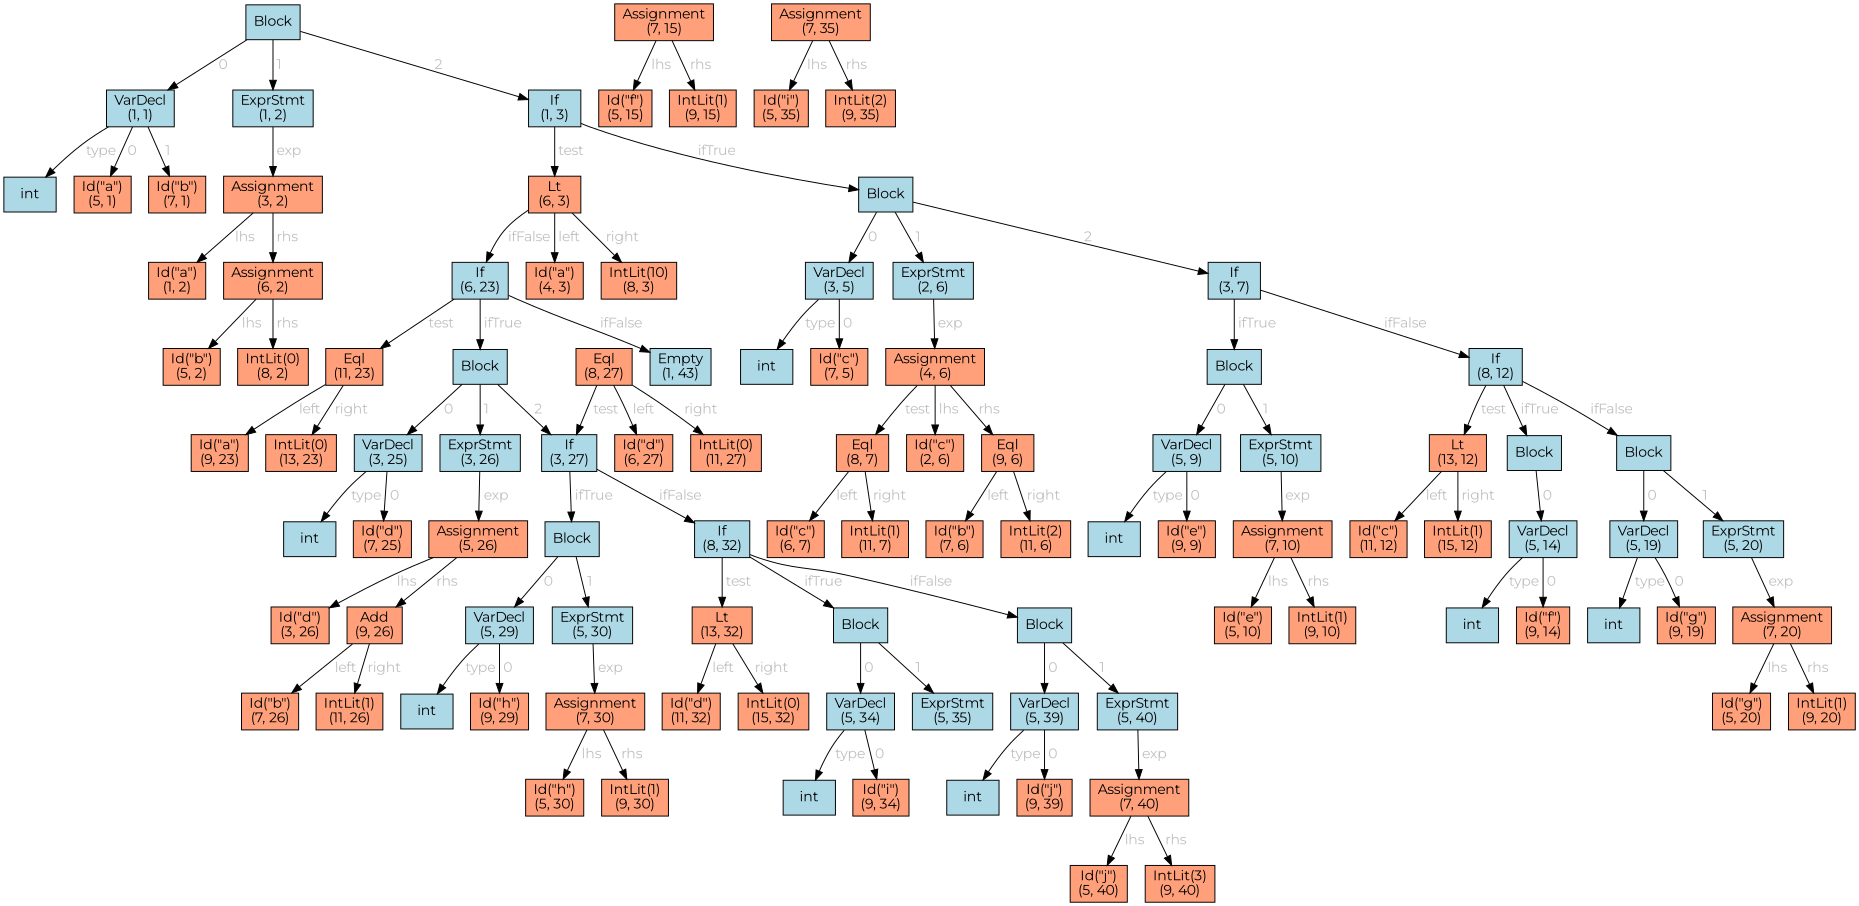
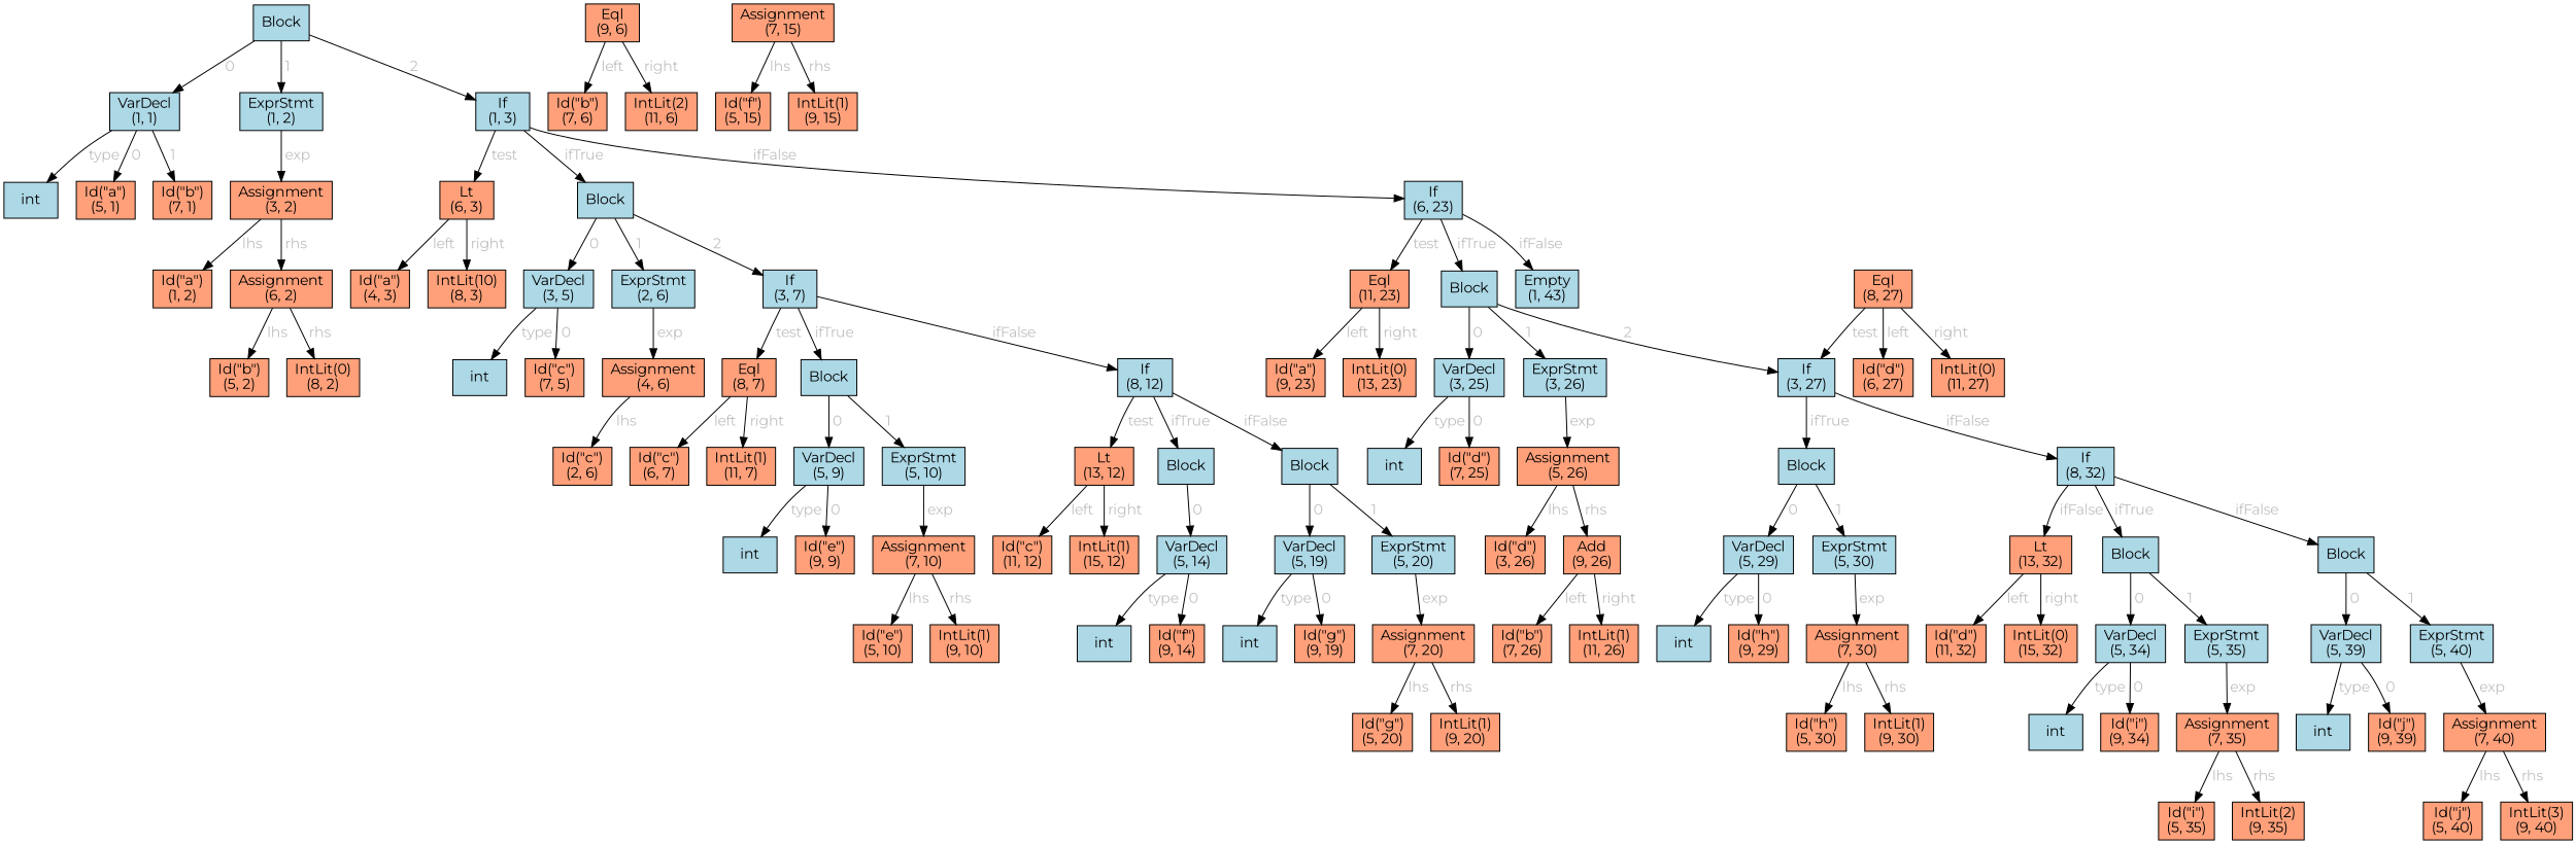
  digraph {
    fontname=Montserrat
    node [fillcolor=lightsalmon fontname=Montserrat shape=box style=filled]
    edge [fontcolor=gray fontname=Montserrat]
    n1 [fillcolor=lightblue label=Block]
    n2 [fillcolor=lightblue label="VarDecl\n(1, 1)"]
    n3 [fillcolor=lightblue label="ExprStmt\n(1, 2)"]
    n4 [fillcolor=lightblue label="If\n(1, 3)"]
    n5 [fillcolor=lightblue label=int]
    n6 [label="Id(\"a\")\n(5, 1)"]
    n7 [label="Id(\"b\")\n(7, 1)"]
    n8 [label="Assignment\n(3, 2)"]
    n9 [label="Lt\n(6, 3)"]
    n10 [fillcolor=lightblue label=Block]
    n11 [fillcolor=lightblue label="If\n(6, 23)"]
    n12 [label="Id(\"a\")\n(1, 2)"]
    n13 [label="Assignment\n(6, 2)"]
    n14 [label="Id(\"b\")\n(5, 2)"]
    n15 [label="IntLit(0)\n(8, 2)"]
    n16 [label="Id(\"a\")\n(4, 3)"]
    n17 [label="IntLit(10)\n(8, 3)"]
    n18 [fillcolor=lightblue label="VarDecl\n(3, 5)"]
    n19 [fillcolor=lightblue label="ExprStmt\n(2, 6)"]
    n20 [fillcolor=lightblue label="If\n(3, 7)"]
    n21 [label="Eql\n(11, 23)"]
    n22 [fillcolor=lightblue label=Block]
    n23 [fillcolor=lightblue label="Empty\n(1, 43)"]
    n24 [fillcolor=lightblue label=int]
    n25 [label="Id(\"c\")\n(7, 5)"]
    n26 [label="Assignment\n(4, 6)"]
    n27 [label="Eql\n(8, 7)"]
    n28 [fillcolor=lightblue label=Block]
    n29 [fillcolor=lightblue label="If\n(8, 12)"]
    n30 [label="Id(\"c\")\n(2, 6)"]
    n31 [label="Eql\n(9, 6)"]
    n32 [label="Id(\"b\")\n(7, 6)"]
    n33 [label="IntLit(2)\n(11, 6)"]
    n34 [label="Id(\"c\")\n(6, 7)"]
    n35 [label="IntLit(1)\n(11, 7)"]
    n36 [fillcolor=lightblue label="VarDecl\n(5, 9)"]
    n37 [fillcolor=lightblue label="ExprStmt\n(5, 10)"]
    n38 [label="Lt\n(13, 12)"]
    n39 [fillcolor=lightblue label=Block]
    n40 [fillcolor=lightblue label=Block]
    n41 [fillcolor=lightblue label=int]
    n42 [label="Id(\"e\")\n(9, 9)"]
    n43 [label="Assignment\n(7, 10)"]
    n44 [label="Id(\"e\")\n(5, 10)"]
    n45 [label="IntLit(1)\n(9, 10)"]
    n46 [label="Id(\"c\")\n(11, 12)"]
    n47 [label="IntLit(1)\n(15, 12)"]
    n48 [fillcolor=lightblue label="VarDecl\n(5, 14)"]
    n49 [fillcolor=lightblue label="VarDecl\n(5, 19)"]
    n50 [fillcolor=lightblue label="ExprStmt\n(5, 20)"]
    n51 [fillcolor=lightblue label=int]
    n52 [label="Id(\"f\")\n(9, 14)"]
    n53 [label="Assignment\n(7, 15)"]
    n54 [label="Id(\"f\")\n(5, 15)"]
    n55 [label="IntLit(1)\n(9, 15)"]
    n56 [fillcolor=lightblue label=int]
    n57 [label="Id(\"g\")\n(9, 19)"]
    n58 [label="Assignment\n(7, 20)"]
    n59 [label="Id(\"g\")\n(5, 20)"]
    n60 [label="IntLit(1)\n(9, 20)"]
    n61 [label="Id(\"a\")\n(9, 23)"]
    n62 [label="IntLit(0)\n(13, 23)"]
    n63 [fillcolor=lightblue label="VarDecl\n(3, 25)"]
    n64 [fillcolor=lightblue label="ExprStmt\n(3, 26)"]
    n65 [fillcolor=lightblue label="If\n(3, 27)"]
    n66 [fillcolor=lightblue label=int]
    n67 [label="Id(\"d\")\n(7, 25)"]
    n68 [label="Assignment\n(5, 26)"]
    n69 [fillcolor=lightblue label=Block]
    n70 [fillcolor=lightblue label="If\n(8, 32)"]
    n71 [label="Id(\"d\")\n(3, 26)"]
    n72 [label="Add\n(9, 26)"]
    n73 [label="Id(\"b\")\n(7, 26)"]
    n74 [label="IntLit(1)\n(11, 26)"]
    n75 [label="Eql\n(8, 27)"]
    n76 [label="Id(\"d\")\n(6, 27)"]
    n77 [label="IntLit(0)\n(11, 27)"]
    n78 [fillcolor=lightblue label="VarDecl\n(5, 29)"]
    n79 [fillcolor=lightblue label="ExprStmt\n(5, 30)"]
    n80 [label="Lt\n(13, 32)"]
    n81 [fillcolor=lightblue label=Block]
    n82 [fillcolor=lightblue label=Block]
    n83 [fillcolor=lightblue label=int]
    n84 [label="Id(\"h\")\n(9, 29)"]
    n85 [label="Assignment\n(7, 30)"]
    n86 [label="Id(\"h\")\n(5, 30)"]
    n87 [label="IntLit(1)\n(9, 30)"]
    n88 [label="Id(\"d\")\n(11, 32)"]
    n89 [label="IntLit(0)\n(15, 32)"]
    n90 [fillcolor=lightblue label="VarDecl\n(5, 34)"]
    n91 [fillcolor=lightblue label="ExprStmt\n(5, 35)"]
    n92 [fillcolor=lightblue label="VarDecl\n(5, 39)"]
    n93 [fillcolor=lightblue label="ExprStmt\n(5, 40)"]
    n94 [fillcolor=lightblue label=int]
    n95 [label="Id(\"i\")\n(9, 34)"]
    n96 [label="Assignment\n(7, 35)"]
    n97 [label="Id(\"i\")\n(5, 35)"]
    n98 [label="IntLit(2)\n(9, 35)"]
    n99 [fillcolor=lightblue label=int]
    n100 [label="Id(\"j\")\n(9, 39)"]
    n101 [label="Assignment\n(7, 40)"]
    n102 [label="Id(\"j\")\n(5, 40)"]
    n103 [label="IntLit(3)\n(9, 40)"]
    n1 -> n2 [label=" 0"]
    n1 -> n3 [label=" 1"]
    n1 -> n4 [label=" 2"]
    n2 -> n5 [label=" type"]
    n2 -> n6 [label=" 0"]
    n2 -> n7 [label=" 1"]
    n3 -> n8 [label=" exp"]
    n4 -> n9 [label=" test"]
    n4 -> n10 [label=" ifTrue"]
-   n9 -> n11 [label=" ifFalse"]
+   n4 -> n11 [label=" ifFalse"]
    n8 -> n12 [label=" lhs"]
    n8 -> n13 [label=" rhs"]
    n9 -> n16 [label=" left"]
    n9 -> n17 [label=" right"]
    n10 -> n18 [label=" 0"]
    n10 -> n19 [label=" 1"]
    n10 -> n20 [label=" 2"]
    n11 -> n21 [label=" test"]
    n11 -> n22 [label=" ifTrue"]
    n11 -> n23 [label=" ifFalse"]
    n13 -> n14 [label=" lhs"]
    n13 -> n15 [label=" rhs"]
    n18 -> n24 [label=" type"]
    n18 -> n25 [label=" 0"]
    n19 -> n26 [label=" exp"]
-   n26 -> n27 [label=" test"]
+   n20 -> n27 [label=" test"]
    n20 -> n28 [label=" ifTrue"]
    n20 -> n29 [label=" ifFalse"]
    n21 -> n61 [label=" left"]
    n21 -> n62 [label=" right"]
    n22 -> n63 [label=" 0"]
    n22 -> n64 [label=" 1"]
    n22 -> n65 [label=" 2"]
    n26 -> n30 [label=" lhs"]
-   n26 -> n31 [label=" rhs"]
    n27 -> n34 [label=" left"]
    n27 -> n35 [label=" right"]
    n28 -> n36 [label=" 0"]
    n28 -> n37 [label=" 1"]
    n29 -> n38 [label=" test"]
    n29 -> n39 [label=" ifTrue"]
    n29 -> n40 [label=" ifFalse"]
    n31 -> n32 [label=" left"]
    n31 -> n33 [label=" right"]
    n36 -> n41 [label=" type"]
    n36 -> n42 [label=" 0"]
    n37 -> n43 [label=" exp"]
    n38 -> n46 [label=" left"]
    n38 -> n47 [label=" right"]
    n39 -> n48 [label=" 0"]
    n40 -> n49 [label=" 0"]
    n40 -> n50 [label=" 1"]
    n43 -> n44 [label=" lhs"]
    n43 -> n45 [label=" rhs"]
    n48 -> n51 [label=" type"]
    n48 -> n52 [label=" 0"]
    n49 -> n56 [label=" type"]
    n49 -> n57 [label=" 0"]
    n50 -> n58 [label=" exp"]
    n53 -> n54 [label=" lhs"]
    n53 -> n55 [label=" rhs"]
    n58 -> n59 [label=" lhs"]
    n58 -> n60 [label=" rhs"]
    n63 -> n66 [label=" type"]
    n63 -> n67 [label=" 0"]
    n64 -> n68 [label=" exp"]
    n65 -> n69 [label=" ifTrue"]
    n65 -> n70 [label=" ifFalse"]
    n68 -> n71 [label=" lhs"]
    n68 -> n72 [label=" rhs"]
    n69 -> n78 [label=" 0"]
    n69 -> n79 [label=" 1"]
-   n70 -> n80 [label=" test"]
+   n70 -> n80 [label=" ifFalse"]
    n70 -> n81 [label=" ifTrue"]
    n70 -> n82 [label=" ifFalse"]
    n72 -> n73 [label=" left"]
    n72 -> n74 [label=" right"]
    n75 -> n65 [label=" test"]
    n75 -> n76 [label=" left"]
    n75 -> n77 [label=" right"]
    n78 -> n83 [label=" type"]
    n78 -> n84 [label=" 0"]
    n79 -> n85 [label=" exp"]
    n80 -> n88 [label=" left"]
    n80 -> n89 [label=" right"]
    n81 -> n90 [label=" 0"]
    n81 -> n91 [label=" 1"]
    n82 -> n92 [label=" 0"]
    n82 -> n93 [label=" 1"]
    n85 -> n86 [label=" lhs"]
    n85 -> n87 [label=" rhs"]
    n90 -> n94 [label=" type"]
    n90 -> n95 [label=" 0"]
+   n91 -> n96 [label=" exp"]
    n92 -> n99 [label=" type"]
    n92 -> n100 [label=" 0"]
    n93 -> n101 [label=" exp"]
    n96 -> n97 [label=" lhs"]
    n96 -> n98 [label=" rhs"]
    n101 -> n102 [label=" lhs"]
    n101 -> n103 [label=" rhs"]
  }
